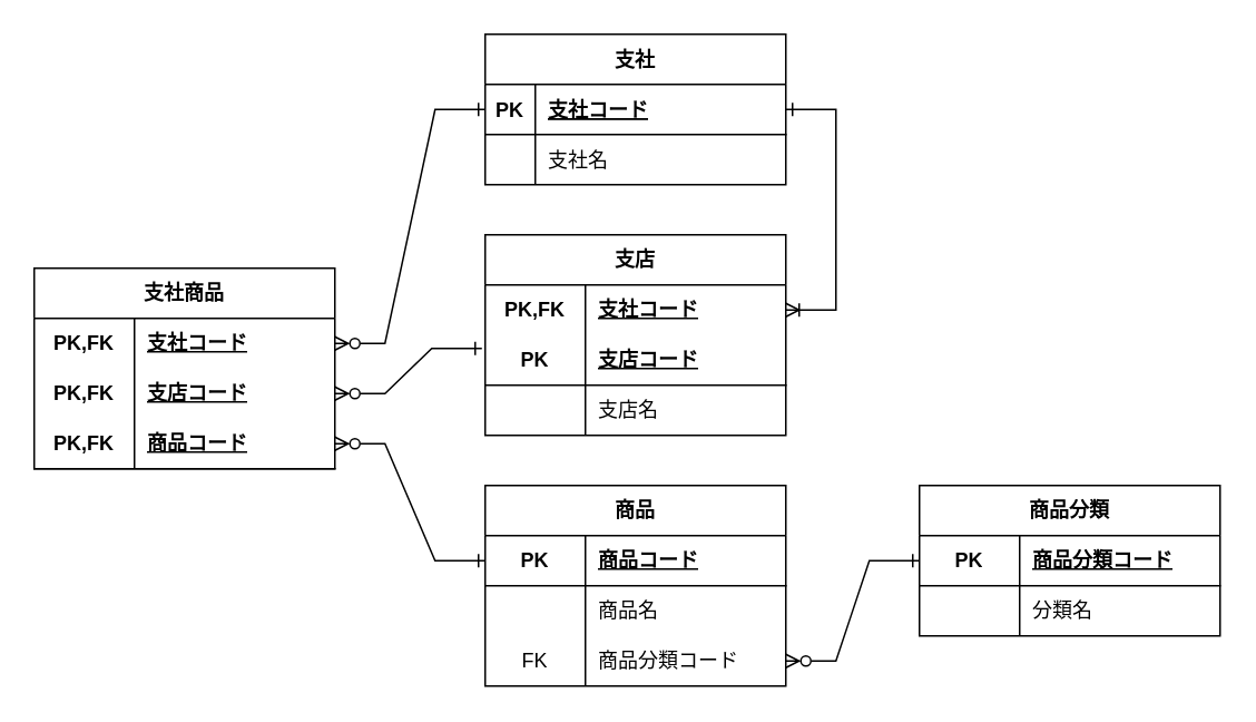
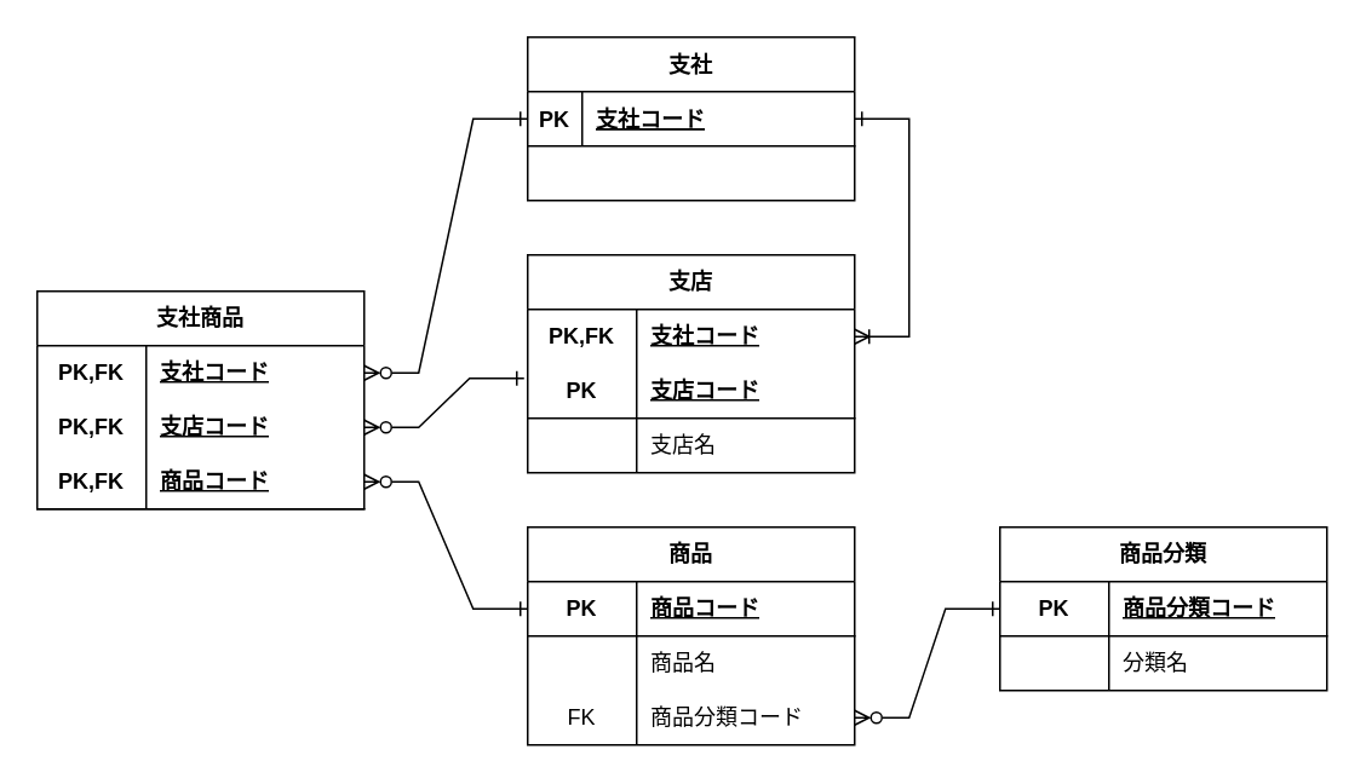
  <mxCell id="0" />
  <mxCell id="1" parent="0" />
  <mxCell id="2" value="支社" style="shape=table;startSize=30;container=1;collapsible=1;childLayout=tableLayout;fixedRows=1;rowLines=0;fontStyle=1;align=center;resizeLast=1;" parent="1" vertex="1"><mxGeometry x="290" y="20" width="180" height="90" as="geometry" /></mxCell>
  <mxCell id="3" value="" style="shape=partialRectangle;collapsible=0;dropTarget=0;pointerEvents=0;fillColor=none;points=[[0,0.5],[1,0.5]];portConstraint=eastwest;top=0;left=0;right=0;bottom=1;" parent="2" vertex="1"><mxGeometry y="30" width="180" height="30" as="geometry" /></mxCell>
  <mxCell id="4" value="PK" style="shape=partialRectangle;overflow=hidden;connectable=0;fillColor=none;top=0;left=0;bottom=0;right=0;fontStyle=1;" parent="3" vertex="1"><mxGeometry width="30" height="30" as="geometry"><mxRectangle width="30" height="30" as="alternateBounds" /></mxGeometry></mxCell>
  <mxCell id="5" value="支社コード" style="shape=partialRectangle;overflow=hidden;connectable=0;fillColor=none;top=0;left=0;bottom=0;right=0;align=left;spacingLeft=6;fontStyle=5;" parent="3" vertex="1"><mxGeometry x="30" width="150" height="30" as="geometry"><mxRectangle width="150" height="30" as="alternateBounds" /></mxGeometry></mxCell>
  <mxCell id="6" value="" style="shape=partialRectangle;collapsible=0;dropTarget=0;pointerEvents=0;fillColor=none;points=[[0,0.5],[1,0.5]];portConstraint=eastwest;top=0;left=0;right=0;bottom=0;" parent="2" vertex="1"><mxGeometry y="60" width="180" height="30" as="geometry" /></mxCell>
  <mxCell id="7" value="" style="shape=partialRectangle;overflow=hidden;connectable=0;fillColor=none;top=0;left=0;bottom=0;right=0;" parent="6" vertex="1"><mxGeometry width="30" height="30" as="geometry"><mxRectangle width="30" height="30" as="alternateBounds" /></mxGeometry></mxCell>
- <mxCell id="8" value="支社名" style="shape=partialRectangle;overflow=hidden;connectable=0;fillColor=none;top=0;left=0;bottom=0;right=0;align=left;spacingLeft=6;" parent="6" vertex="1"><mxGeometry x="30" width="150" height="30" as="geometry"><mxRectangle width="150" height="30" as="alternateBounds" /></mxGeometry></mxCell>
  <mxCell id="9" value="支社商品" style="shape=table;startSize=30;container=1;collapsible=1;childLayout=tableLayout;fixedRows=1;rowLines=0;fontStyle=1;align=center;resizeLast=1;html=1;whiteSpace=wrap;" vertex="1" parent="1"><mxGeometry x="20" y="160" width="180" height="120" as="geometry" /></mxCell>
  <mxCell id="10" style="shape=tableRow;horizontal=0;startSize=0;swimlaneHead=0;swimlaneBody=0;fillColor=none;collapsible=0;dropTarget=0;points=[[0,0.5],[1,0.5]];portConstraint=eastwest;top=0;left=0;right=0;bottom=0;html=1;" vertex="1" parent="9"><mxGeometry y="30" width="180" height="30" as="geometry" /></mxCell>
  <mxCell id="11" value="PK,FK" style="shape=partialRectangle;connectable=0;fillColor=none;top=0;left=0;bottom=0;right=0;fontStyle=1;overflow=hidden;html=1;whiteSpace=wrap;" vertex="1" parent="10"><mxGeometry width="60" height="30" as="geometry"><mxRectangle width="60" height="30" as="alternateBounds" /></mxGeometry></mxCell>
  <mxCell id="12" value="支社コード" style="shape=partialRectangle;connectable=0;fillColor=none;top=0;left=0;bottom=0;right=0;align=left;spacingLeft=6;fontStyle=5;overflow=hidden;html=1;whiteSpace=wrap;" vertex="1" parent="10"><mxGeometry x="60" width="120" height="30" as="geometry"><mxRectangle width="120" height="30" as="alternateBounds" /></mxGeometry></mxCell>
  <mxCell id="13" value="" style="shape=tableRow;horizontal=0;startSize=0;swimlaneHead=0;swimlaneBody=0;fillColor=none;collapsible=0;dropTarget=0;points=[[0,0.5],[1,0.5]];portConstraint=eastwest;top=0;left=0;right=0;bottom=0;html=1;" vertex="1" parent="9"><mxGeometry y="60" width="180" height="30" as="geometry" /></mxCell>
  <mxCell id="14" value="PK,FK" style="shape=partialRectangle;connectable=0;fillColor=none;top=0;left=0;bottom=0;right=0;fontStyle=1;overflow=hidden;html=1;whiteSpace=wrap;" vertex="1" parent="13"><mxGeometry width="60" height="30" as="geometry"><mxRectangle width="60" height="30" as="alternateBounds" /></mxGeometry></mxCell>
  <mxCell id="15" value="支店コード" style="shape=partialRectangle;connectable=0;fillColor=none;top=0;left=0;bottom=0;right=0;align=left;spacingLeft=6;fontStyle=5;overflow=hidden;html=1;whiteSpace=wrap;" vertex="1" parent="13"><mxGeometry x="60" width="120" height="30" as="geometry"><mxRectangle width="120" height="30" as="alternateBounds" /></mxGeometry></mxCell>
  <mxCell id="16" value="" style="shape=tableRow;horizontal=0;startSize=0;swimlaneHead=0;swimlaneBody=0;fillColor=none;collapsible=0;dropTarget=0;points=[[0,0.5],[1,0.5]];portConstraint=eastwest;top=0;left=0;right=0;bottom=1;html=1;" vertex="1" parent="9"><mxGeometry y="90" width="180" height="30" as="geometry" /></mxCell>
  <mxCell id="17" value="PK,FK" style="shape=partialRectangle;connectable=0;fillColor=none;top=0;left=0;bottom=0;right=0;fontStyle=1;overflow=hidden;html=1;whiteSpace=wrap;" vertex="1" parent="16"><mxGeometry width="60" height="30" as="geometry"><mxRectangle width="60" height="30" as="alternateBounds" /></mxGeometry></mxCell>
  <mxCell id="18" value="商品コード" style="shape=partialRectangle;connectable=0;fillColor=none;top=0;left=0;bottom=0;right=0;align=left;spacingLeft=6;fontStyle=5;overflow=hidden;html=1;whiteSpace=wrap;" vertex="1" parent="16"><mxGeometry x="60" width="120" height="30" as="geometry"><mxRectangle width="120" height="30" as="alternateBounds" /></mxGeometry></mxCell>
  <mxCell id="19" value="" style="edgeStyle=entityRelationEdgeStyle;fontSize=12;html=1;endArrow=ERzeroToMany;rounded=0;entryX=1;entryY=0.5;entryDx=0;entryDy=0;exitX=0;exitY=0.5;exitDx=0;exitDy=0;verticalAlign=top;startArrow=ERone;startFill=0;endFill=0;" edge="1" parent="1" source="3" target="10"><mxGeometry width="100" height="100" relative="1" as="geometry"><mxPoint x="360" y="240" as="sourcePoint" /><mxPoint x="460" y="140" as="targetPoint" /></mxGeometry></mxCell>
  <mxCell id="20" value="" style="edgeStyle=entityRelationEdgeStyle;fontSize=12;html=1;endArrow=ERzeroToMany;rounded=0;entryX=1;entryY=0.5;entryDx=0;entryDy=0;exitX=-0.011;exitY=0.267;exitDx=0;exitDy=0;startArrow=ERone;startFill=0;endFill=0;exitPerimeter=0;" edge="1" parent="1" source="25" target="13"><mxGeometry width="100" height="100" relative="1" as="geometry"><mxPoint x="430" y="245" as="sourcePoint" /><mxPoint x="460" y="140" as="targetPoint" /></mxGeometry></mxCell>
  <mxCell id="21" value="支店" style="shape=table;startSize=30;container=1;collapsible=1;childLayout=tableLayout;fixedRows=1;rowLines=0;fontStyle=1;align=center;resizeLast=1;html=1;whiteSpace=wrap;strokeColor=default;fontFamily=Helvetica;fontSize=12;fontColor=default;fillColor=none;" vertex="1" parent="1"><mxGeometry x="290" y="140" width="180" height="120" as="geometry" /></mxCell>
  <mxCell id="22" value="" style="shape=tableRow;horizontal=0;startSize=0;swimlaneHead=0;swimlaneBody=0;fillColor=none;collapsible=0;dropTarget=0;points=[[0,0.5],[1,0.5]];portConstraint=eastwest;top=0;left=0;right=0;bottom=0;html=1;strokeColor=default;fontFamily=Helvetica;fontSize=12;fontColor=default;" vertex="1" parent="21"><mxGeometry y="30" width="180" height="30" as="geometry" /></mxCell>
  <mxCell id="23" value="PK,FK" style="shape=partialRectangle;connectable=0;fillColor=none;top=0;left=0;bottom=0;right=0;fontStyle=1;overflow=hidden;html=1;whiteSpace=wrap;strokeColor=default;fontFamily=Helvetica;fontSize=12;fontColor=default;" vertex="1" parent="22"><mxGeometry width="60" height="30" as="geometry"><mxRectangle width="60" height="30" as="alternateBounds" /></mxGeometry></mxCell>
  <mxCell id="24" value="支社コード" style="shape=partialRectangle;connectable=0;fillColor=none;top=0;left=0;bottom=0;right=0;align=left;spacingLeft=6;fontStyle=5;overflow=hidden;html=1;whiteSpace=wrap;strokeColor=default;fontFamily=Helvetica;fontSize=12;fontColor=default;" vertex="1" parent="22"><mxGeometry x="60" width="120" height="30" as="geometry"><mxRectangle width="120" height="30" as="alternateBounds" /></mxGeometry></mxCell>
  <mxCell id="25" value="" style="shape=tableRow;horizontal=0;startSize=0;swimlaneHead=0;swimlaneBody=0;fillColor=none;collapsible=0;dropTarget=0;points=[[0,0.5],[1,0.5]];portConstraint=eastwest;top=0;left=0;right=0;bottom=1;html=1;strokeColor=default;fontFamily=Helvetica;fontSize=12;fontColor=default;" vertex="1" parent="21"><mxGeometry y="60" width="180" height="30" as="geometry" /></mxCell>
  <mxCell id="26" value="PK" style="shape=partialRectangle;connectable=0;fillColor=none;top=0;left=0;bottom=0;right=0;fontStyle=1;overflow=hidden;html=1;whiteSpace=wrap;strokeColor=default;fontFamily=Helvetica;fontSize=12;fontColor=default;" vertex="1" parent="25"><mxGeometry width="60" height="30" as="geometry"><mxRectangle width="60" height="30" as="alternateBounds" /></mxGeometry></mxCell>
  <mxCell id="27" value="支店コード" style="shape=partialRectangle;connectable=0;fillColor=none;top=0;left=0;bottom=0;right=0;align=left;spacingLeft=6;fontStyle=5;overflow=hidden;html=1;whiteSpace=wrap;strokeColor=default;fontFamily=Helvetica;fontSize=12;fontColor=default;" vertex="1" parent="25"><mxGeometry x="60" width="120" height="30" as="geometry"><mxRectangle width="120" height="30" as="alternateBounds" /></mxGeometry></mxCell>
  <mxCell id="28" value="" style="shape=tableRow;horizontal=0;startSize=0;swimlaneHead=0;swimlaneBody=0;fillColor=none;collapsible=0;dropTarget=0;points=[[0,0.5],[1,0.5]];portConstraint=eastwest;top=0;left=0;right=0;bottom=0;html=1;strokeColor=default;fontFamily=Helvetica;fontSize=12;fontColor=default;" vertex="1" parent="21"><mxGeometry y="90" width="180" height="30" as="geometry" /></mxCell>
  <mxCell id="29" value="" style="shape=partialRectangle;connectable=0;fillColor=none;top=0;left=0;bottom=0;right=0;editable=1;overflow=hidden;html=1;whiteSpace=wrap;strokeColor=default;fontFamily=Helvetica;fontSize=12;fontColor=default;" vertex="1" parent="28"><mxGeometry width="60" height="30" as="geometry"><mxRectangle width="60" height="30" as="alternateBounds" /></mxGeometry></mxCell>
  <mxCell id="30" value="支店名" style="shape=partialRectangle;connectable=0;fillColor=none;top=0;left=0;bottom=0;right=0;align=left;spacingLeft=6;overflow=hidden;html=1;whiteSpace=wrap;strokeColor=default;fontFamily=Helvetica;fontSize=12;fontColor=default;" vertex="1" parent="28"><mxGeometry x="60" width="120" height="30" as="geometry"><mxRectangle width="120" height="30" as="alternateBounds" /></mxGeometry></mxCell>
  <mxCell id="31" value="商品" style="shape=table;startSize=30;container=1;collapsible=1;childLayout=tableLayout;fixedRows=1;rowLines=0;fontStyle=1;align=center;resizeLast=1;html=1;whiteSpace=wrap;strokeColor=default;fontFamily=Helvetica;fontSize=12;fontColor=default;fillColor=none;" vertex="1" parent="1"><mxGeometry x="290" y="290" width="180" height="120" as="geometry" /></mxCell>
  <mxCell id="32" value="" style="shape=tableRow;horizontal=0;startSize=0;swimlaneHead=0;swimlaneBody=0;fillColor=none;collapsible=0;dropTarget=0;points=[[0,0.5],[1,0.5]];portConstraint=eastwest;top=0;left=0;right=0;bottom=1;html=1;strokeColor=default;fontFamily=Helvetica;fontSize=12;fontColor=default;" vertex="1" parent="31"><mxGeometry y="30" width="180" height="30" as="geometry" /></mxCell>
  <mxCell id="33" value="PK" style="shape=partialRectangle;connectable=0;fillColor=none;top=0;left=0;bottom=0;right=0;fontStyle=1;overflow=hidden;html=1;whiteSpace=wrap;strokeColor=default;fontFamily=Helvetica;fontSize=12;fontColor=default;" vertex="1" parent="32"><mxGeometry width="60" height="30" as="geometry"><mxRectangle width="60" height="30" as="alternateBounds" /></mxGeometry></mxCell>
  <mxCell id="34" value="商品コード" style="shape=partialRectangle;connectable=0;fillColor=none;top=0;left=0;bottom=0;right=0;align=left;spacingLeft=6;fontStyle=5;overflow=hidden;html=1;whiteSpace=wrap;strokeColor=default;fontFamily=Helvetica;fontSize=12;fontColor=default;" vertex="1" parent="32"><mxGeometry x="60" width="120" height="30" as="geometry"><mxRectangle width="120" height="30" as="alternateBounds" /></mxGeometry></mxCell>
  <mxCell id="35" value="" style="shape=tableRow;horizontal=0;startSize=0;swimlaneHead=0;swimlaneBody=0;fillColor=none;collapsible=0;dropTarget=0;points=[[0,0.5],[1,0.5]];portConstraint=eastwest;top=0;left=0;right=0;bottom=0;html=1;strokeColor=default;fontFamily=Helvetica;fontSize=12;fontColor=default;" vertex="1" parent="31"><mxGeometry y="60" width="180" height="30" as="geometry" /></mxCell>
  <mxCell id="36" value="" style="shape=partialRectangle;connectable=0;fillColor=none;top=0;left=0;bottom=0;right=0;editable=1;overflow=hidden;html=1;whiteSpace=wrap;strokeColor=default;fontFamily=Helvetica;fontSize=12;fontColor=default;" vertex="1" parent="35"><mxGeometry width="60" height="30" as="geometry"><mxRectangle width="60" height="30" as="alternateBounds" /></mxGeometry></mxCell>
  <mxCell id="37" value="商品名" style="shape=partialRectangle;connectable=0;fillColor=none;top=0;left=0;bottom=0;right=0;align=left;spacingLeft=6;overflow=hidden;html=1;whiteSpace=wrap;strokeColor=default;fontFamily=Helvetica;fontSize=12;fontColor=default;" vertex="1" parent="35"><mxGeometry x="60" width="120" height="30" as="geometry"><mxRectangle width="120" height="30" as="alternateBounds" /></mxGeometry></mxCell>
  <mxCell id="38" value="" style="shape=tableRow;horizontal=0;startSize=0;swimlaneHead=0;swimlaneBody=0;fillColor=none;collapsible=0;dropTarget=0;points=[[0,0.5],[1,0.5]];portConstraint=eastwest;top=0;left=0;right=0;bottom=0;html=1;strokeColor=default;fontFamily=Helvetica;fontSize=12;fontColor=default;" vertex="1" parent="31"><mxGeometry y="90" width="180" height="30" as="geometry" /></mxCell>
  <mxCell id="39" value="FK" style="shape=partialRectangle;connectable=0;fillColor=none;top=0;left=0;bottom=0;right=0;editable=1;overflow=hidden;html=1;whiteSpace=wrap;strokeColor=default;fontFamily=Helvetica;fontSize=12;fontColor=default;" vertex="1" parent="38"><mxGeometry width="60" height="30" as="geometry"><mxRectangle width="60" height="30" as="alternateBounds" /></mxGeometry></mxCell>
  <mxCell id="40" value="商品分類コード" style="shape=partialRectangle;connectable=0;fillColor=none;top=0;left=0;bottom=0;right=0;align=left;spacingLeft=6;overflow=hidden;html=1;whiteSpace=wrap;strokeColor=default;fontFamily=Helvetica;fontSize=12;fontColor=default;" vertex="1" parent="38"><mxGeometry x="60" width="120" height="30" as="geometry"><mxRectangle width="120" height="30" as="alternateBounds" /></mxGeometry></mxCell>
  <mxCell id="41" value="" style="edgeStyle=entityRelationEdgeStyle;fontSize=12;html=1;endArrow=ERzeroToMany;rounded=0;fontFamily=Helvetica;fontColor=default;exitX=0;exitY=0.5;exitDx=0;exitDy=0;entryX=1;entryY=0.5;entryDx=0;entryDy=0;startArrow=ERone;startFill=0;endFill=0;" edge="1" parent="1" source="32" target="16"><mxGeometry width="100" height="100" relative="1" as="geometry"><mxPoint x="360" y="250" as="sourcePoint" /><mxPoint x="460" y="150" as="targetPoint" /></mxGeometry></mxCell>
  <mxCell id="42" value="商品分類" style="shape=table;startSize=30;container=1;collapsible=1;childLayout=tableLayout;fixedRows=1;rowLines=0;fontStyle=1;align=center;resizeLast=1;html=1;whiteSpace=wrap;strokeColor=default;fontFamily=Helvetica;fontSize=12;fontColor=default;fillColor=none;" vertex="1" parent="1"><mxGeometry x="550" y="290" width="180" height="90" as="geometry" /></mxCell>
  <mxCell id="43" value="" style="shape=tableRow;horizontal=0;startSize=0;swimlaneHead=0;swimlaneBody=0;fillColor=none;collapsible=0;dropTarget=0;points=[[0,0.5],[1,0.5]];portConstraint=eastwest;top=0;left=0;right=0;bottom=1;html=1;strokeColor=default;fontFamily=Helvetica;fontSize=12;fontColor=default;" vertex="1" parent="42"><mxGeometry y="30" width="180" height="30" as="geometry" /></mxCell>
  <mxCell id="44" value="PK" style="shape=partialRectangle;connectable=0;fillColor=none;top=0;left=0;bottom=0;right=0;fontStyle=1;overflow=hidden;html=1;whiteSpace=wrap;strokeColor=default;fontFamily=Helvetica;fontSize=12;fontColor=default;" vertex="1" parent="43"><mxGeometry width="60" height="30" as="geometry"><mxRectangle width="60" height="30" as="alternateBounds" /></mxGeometry></mxCell>
  <mxCell id="45" value="商品分類コード" style="shape=partialRectangle;connectable=0;fillColor=none;top=0;left=0;bottom=0;right=0;align=left;spacingLeft=6;fontStyle=5;overflow=hidden;html=1;whiteSpace=wrap;strokeColor=default;fontFamily=Helvetica;fontSize=12;fontColor=default;" vertex="1" parent="43"><mxGeometry x="60" width="120" height="30" as="geometry"><mxRectangle width="120" height="30" as="alternateBounds" /></mxGeometry></mxCell>
  <mxCell id="46" value="" style="shape=tableRow;horizontal=0;startSize=0;swimlaneHead=0;swimlaneBody=0;fillColor=none;collapsible=0;dropTarget=0;points=[[0,0.5],[1,0.5]];portConstraint=eastwest;top=0;left=0;right=0;bottom=0;html=1;strokeColor=default;fontFamily=Helvetica;fontSize=12;fontColor=default;" vertex="1" parent="42"><mxGeometry y="60" width="180" height="30" as="geometry" /></mxCell>
  <mxCell id="47" value="" style="shape=partialRectangle;connectable=0;fillColor=none;top=0;left=0;bottom=0;right=0;editable=1;overflow=hidden;html=1;whiteSpace=wrap;strokeColor=default;fontFamily=Helvetica;fontSize=12;fontColor=default;" vertex="1" parent="46"><mxGeometry width="60" height="30" as="geometry"><mxRectangle width="60" height="30" as="alternateBounds" /></mxGeometry></mxCell>
  <mxCell id="48" value="分類名" style="shape=partialRectangle;connectable=0;fillColor=none;top=0;left=0;bottom=0;right=0;align=left;spacingLeft=6;overflow=hidden;html=1;whiteSpace=wrap;strokeColor=default;fontFamily=Helvetica;fontSize=12;fontColor=default;" vertex="1" parent="46"><mxGeometry x="60" width="120" height="30" as="geometry"><mxRectangle width="120" height="30" as="alternateBounds" /></mxGeometry></mxCell>
  <mxCell id="49" value="" style="edgeStyle=entityRelationEdgeStyle;fontSize=12;html=1;endArrow=ERzeroToMany;rounded=0;fontFamily=Helvetica;fontColor=default;exitX=0;exitY=0.5;exitDx=0;exitDy=0;entryX=1;entryY=0.5;entryDx=0;entryDy=0;startArrow=ERone;startFill=0;endFill=0;" edge="1" parent="1" source="43" target="38"><mxGeometry width="100" height="100" relative="1" as="geometry"><mxPoint x="470" y="340" as="sourcePoint" /><mxPoint x="520" y="270" as="targetPoint" /></mxGeometry></mxCell>
  <mxCell id="50" value="" style="edgeStyle=entityRelationEdgeStyle;fontSize=12;html=1;endArrow=ERoneToMany;rounded=0;fontFamily=Helvetica;fontColor=default;entryX=1;entryY=0.5;entryDx=0;entryDy=0;exitX=1;exitY=0.5;exitDx=0;exitDy=0;startArrow=ERone;startFill=0;" edge="1" parent="1" source="3" target="22"><mxGeometry width="100" height="100" relative="1" as="geometry"><mxPoint x="470" y="70" as="sourcePoint" /><mxPoint x="460" y="150" as="targetPoint" /></mxGeometry></mxCell>
